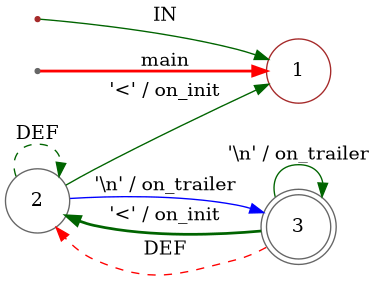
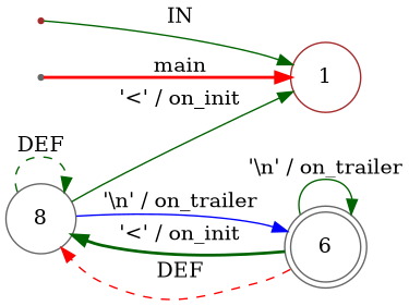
  digraph {
    rankdir=LR
    node [color=gray40 shape=point fixedsize=true]
    edge [color=darkgreen style=solid]
    ENTRY [color=brown fixedsize=""]
    1 [color=brown height=0.65 shape=circle]
    en_1 [fixedsize=""]
-   3 [height=0.65 shape=doublecircle]
-   2 [height=0.65 shape=circle]
+   3 [height=0.65 shape=doublecircle label=6]
+   2 [height=0.65 shape=circle label=8]
    ENTRY -> 1 [label=IN]
    en_1 -> 1 [color=red label=main style=bold]
    3 -> 3 [label="'\\n' / on_trailer"]
    3 -> 2 [label="'<' / on_init" style=bold]
    3 -> 2 [color=red label=DEF style=dashed]
    2 -> 1 [label="'<' / on_init"]
    2 -> 3 [color=blue label="'\\n' / on_trailer"]
    2 -> 2 [label=DEF style=dashed]
  }
